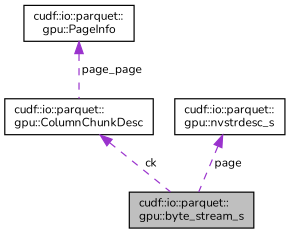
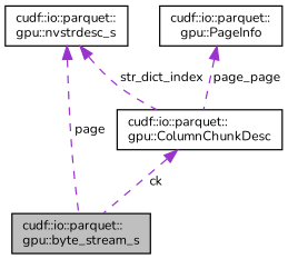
  digraph {
    fontname=Nunito
    node [color=black fillcolor=white fontname=Nunito fontsize=10 shape=record style=filled]
    edge [color=darkorchid3 dir=back fontname=Nunito fontsize=10 labelfontname=Helvetica labelfontsize=10 style=dashed]
    n1 [fillcolor=grey75 fontcolor=black height=0.2 label="cudf::io::parquet::\lgpu::byte_stream_s" width=0.4]
    n2 [height=0.2 label="cudf::io::parquet::\lgpu::ColumnChunkDesc" width=0.4]
    n3 [height=0.2 label="cudf::io::parquet::\lgpu::nvstrdesc_s" width=0.4]
    n4 [height=0.2 label="cudf::io::parquet::\lgpu::PageInfo" width=0.4]
    n2 -> n1 [label=" ck"]
    n3 -> n1 [label=" page"]
+   n3 -> n2 [label=" str_dict_index"]
    n4 -> n2 [label=" page_page"]
  }
